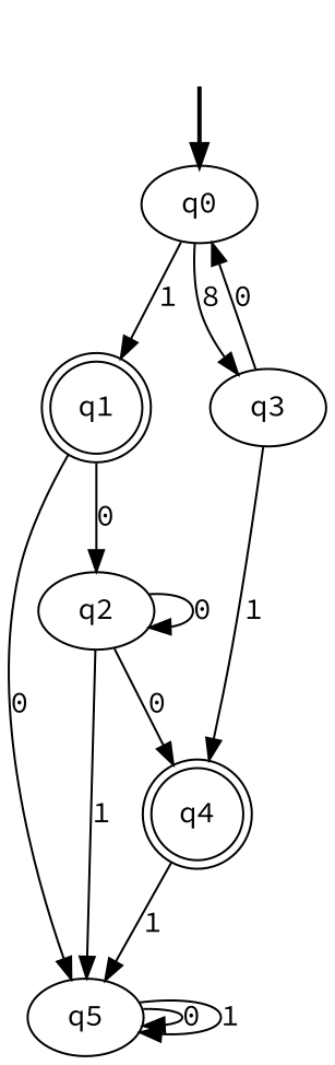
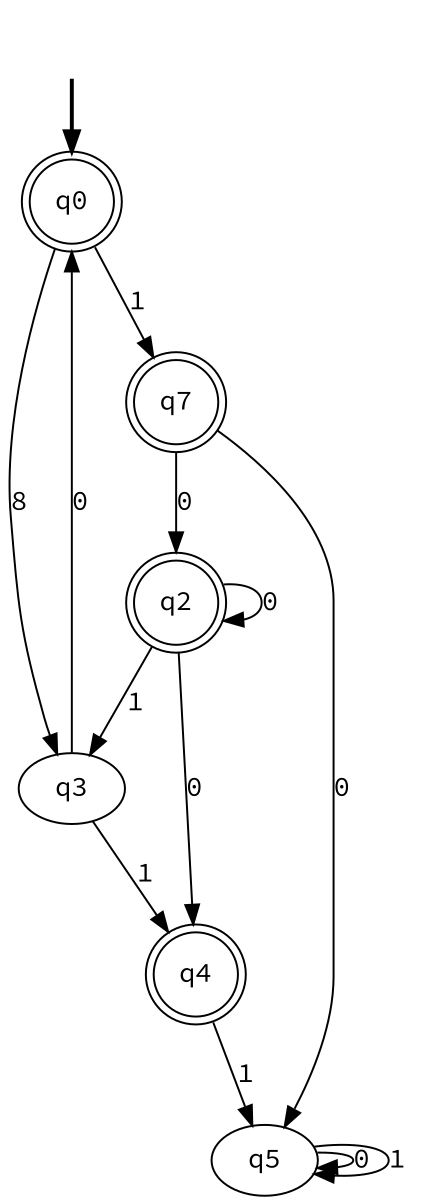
  digraph {
    fontname="Source Code Pro"
    node [fontname="Source Code Pro"]
    edge [fontname="Source Code Pro"]
    fake [style=invisible]
-   q0 [root=true]
-   q1 [shape=doublecircle]
+   q0 [root=true shape=doublecircle]
+   q1 [shape=doublecircle label=q7]
    q3
-   q2 [shape=ellipse]
+   q2 [shape=doublecircle]
    q5
    q4 [shape=doublecircle]
    fake -> q0 [style=bold]
    q0 -> q1 [label=1]
    q0 -> q3 [label=8]
    q1 -> q2 [label=0]
    q1 -> q5 [label=0]
    q3 -> q0 [label=0]
    q3 -> q4 [label=1]
    q2 -> q2 [label=0]
-   q2 -> q5 [label=1]
+   q2 -> q3 [label=1]
    q2 -> q4 [label=0]
    q5 -> q5 [label=0]
    q5 -> q5 [label=1]
    q4 -> q5 [label=1]
  }
